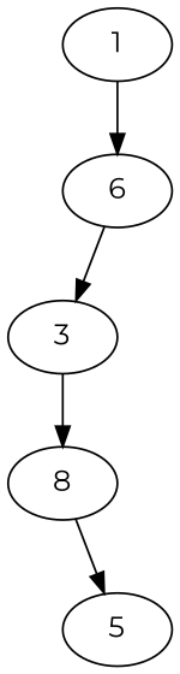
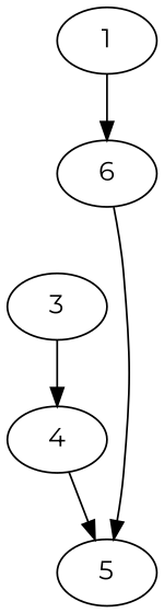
  strict digraph {
    fontname=Montserrat
    node [fontname=Montserrat weight=0]
    edge [fontname=Montserrat weight=0]
    n1 [label=6]
    1
    3
-   4 [label=8]
+   4
    5
-   n1 -> 3
+   n1 -> 5
    1 -> n1
    3 -> 4
    4 -> 5
  }
